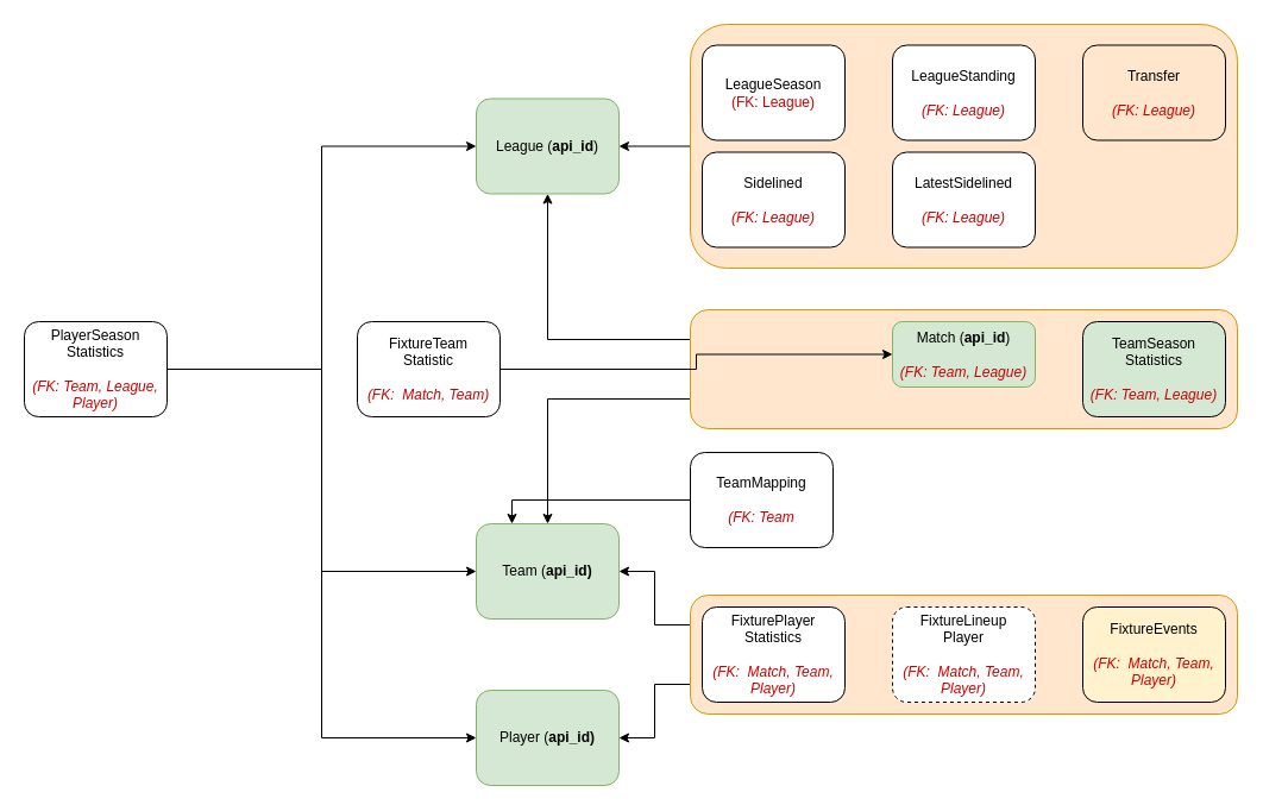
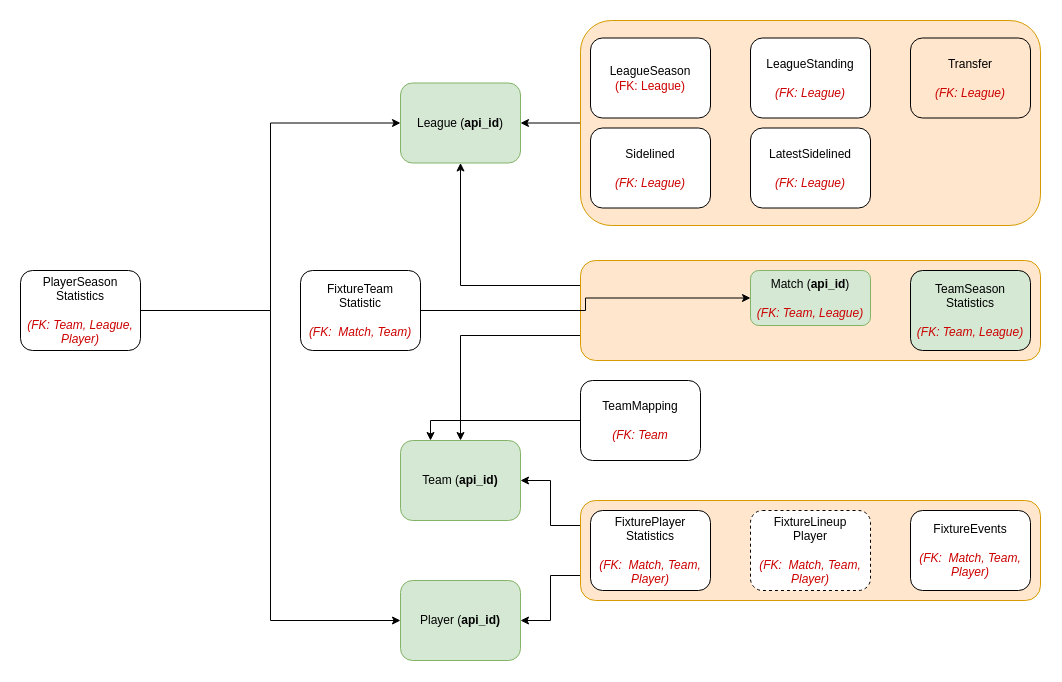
  <mxCell id="0" />
  <mxCell id="1" parent="0" />
  <mxCell id="2" style="edgeStyle=orthogonalEdgeStyle;rounded=0;orthogonalLoop=1;jettySize=auto;html=1;exitX=0;exitY=0.25;exitDx=0;exitDy=0;entryX=0.5;entryY=1;entryDx=0;entryDy=0;" edge="1" parent="1" source="4" target="10"><mxGeometry relative="1" as="geometry" /></mxCell>
  <mxCell id="3" style="edgeStyle=orthogonalEdgeStyle;rounded=0;orthogonalLoop=1;jettySize=auto;html=1;exitX=0;exitY=0.75;exitDx=0;exitDy=0;entryX=0.5;entryY=0;entryDx=0;entryDy=0;" edge="1" parent="1" source="4" target="13"><mxGeometry relative="1" as="geometry" /></mxCell>
  <mxCell id="4" value="" style="rounded=1;whiteSpace=wrap;html=1;fillColor=#ffe6cc;strokeColor=#d79b00;" vertex="1" parent="1"><mxGeometry x="580" y="260" width="460" height="100" as="geometry" /></mxCell>
  <mxCell id="5" style="edgeStyle=orthogonalEdgeStyle;rounded=0;orthogonalLoop=1;jettySize=auto;html=1;exitX=0;exitY=0.25;exitDx=0;exitDy=0;entryX=1;entryY=0.5;entryDx=0;entryDy=0;" edge="1" parent="1" source="7" target="13"><mxGeometry relative="1" as="geometry" /></mxCell>
  <mxCell id="6" style="edgeStyle=orthogonalEdgeStyle;rounded=0;orthogonalLoop=1;jettySize=auto;html=1;exitX=0;exitY=0.75;exitDx=0;exitDy=0;entryX=1;entryY=0.5;entryDx=0;entryDy=0;" edge="1" parent="1" source="7" target="16"><mxGeometry relative="1" as="geometry" /></mxCell>
  <mxCell id="7" value="" style="rounded=1;whiteSpace=wrap;html=1;fillColor=#ffe6cc;strokeColor=#d79b00;" vertex="1" parent="1"><mxGeometry x="580" y="500" width="460" height="100" as="geometry" /></mxCell>
  <mxCell id="8" value="" style="edgeStyle=orthogonalEdgeStyle;rounded=0;orthogonalLoop=1;jettySize=auto;html=1;" edge="1" parent="1" source="9" target="10"><mxGeometry relative="1" as="geometry" /></mxCell>
  <mxCell id="9" value="" style="rounded=1;whiteSpace=wrap;html=1;fillColor=#ffe6cc;strokeColor=#d79b00;" vertex="1" parent="1"><mxGeometry x="580" y="20" width="460" height="205" as="geometry" /></mxCell>
  <mxCell id="10" value="League (&lt;b&gt;api_id&lt;/b&gt;)" style="rounded=1;whiteSpace=wrap;html=1;fontSize=12;glass=0;strokeWidth=1;shadow=0;fillColor=#d5e8d4;strokeColor=#82b366;" vertex="1" parent="1"><mxGeometry x="400" y="82.5" width="120" height="80" as="geometry" /></mxCell>
  <mxCell id="11" value="LeagueSeason&lt;br&gt;&lt;font color=&quot;#cc0000&quot;&gt;(FK: League)&lt;/font&gt;" style="rounded=1;whiteSpace=wrap;html=1;fontSize=12;glass=0;strokeWidth=1;shadow=0;" vertex="1" parent="1"><mxGeometry x="590" y="37.5" width="120" height="80" as="geometry" /></mxCell>
  <mxCell id="12" value="LeagueStanding&lt;br&gt;&lt;font color=&quot;#cc0000&quot;&gt;&amp;nbsp;&lt;/font&gt;&lt;div&gt;&lt;i&gt;&lt;font color=&quot;#cc0000&quot;&gt;(FK: League)&lt;/font&gt;&lt;/i&gt;&lt;/div&gt;" style="rounded=1;whiteSpace=wrap;html=1;fontSize=12;glass=0;strokeWidth=1;shadow=0;" vertex="1" parent="1"><mxGeometry x="750" y="37.5" width="120" height="80" as="geometry" /></mxCell>
  <mxCell id="13" value="Team (&lt;b&gt;api_id)&lt;/b&gt;" style="rounded=1;whiteSpace=wrap;html=1;fontSize=12;glass=0;strokeWidth=1;shadow=0;fillColor=#d5e8d4;strokeColor=#82b366;" vertex="1" parent="1"><mxGeometry x="400" y="440" width="120" height="80" as="geometry" /></mxCell>
  <mxCell id="14" value="TeamSeason&lt;br&gt;Statistics&lt;br&gt;&lt;br&gt;&lt;i&gt;&lt;font color=&quot;#cc0000&quot;&gt;(FK: Team, League)&lt;/font&gt;&lt;/i&gt;" style="rounded=1;whiteSpace=wrap;html=1;fontSize=12;glass=0;strokeWidth=1;shadow=0;fillColor=#d5e8d4;" vertex="1" parent="1"><mxGeometry x="910" y="270" width="120" height="80" as="geometry" /></mxCell>
  <mxCell id="15" value="Match (&lt;b&gt;api_id&lt;/b&gt;)&lt;br&gt;&lt;br&gt;&lt;i&gt;&lt;font color=&quot;#cc0000&quot;&gt;(FK: Team, League)&lt;/font&gt;&lt;/i&gt;" style="rounded=1;whiteSpace=wrap;html=1;fontSize=12;glass=0;strokeWidth=1;shadow=0;fillColor=#d5e8d4;strokeColor=#82b366;" vertex="1" parent="1"><mxGeometry x="750" y="270" width="120" height="55" as="geometry" /></mxCell>
  <mxCell id="16" value="Player (&lt;b&gt;api_id)&lt;/b&gt;" style="rounded=1;whiteSpace=wrap;html=1;fontSize=12;glass=0;strokeWidth=1;shadow=0;fillColor=#d5e8d4;strokeColor=#82b366;" vertex="1" parent="1"><mxGeometry x="400" y="580" width="120" height="80" as="geometry" /></mxCell>
  <mxCell id="17" style="edgeStyle=orthogonalEdgeStyle;rounded=0;orthogonalLoop=1;jettySize=auto;html=1;entryX=0;entryY=0.5;entryDx=0;entryDy=0;" edge="1" parent="1" source="20" target="10"><mxGeometry relative="1" as="geometry" /></mxCell>
- <mxCell id="18" style="edgeStyle=orthogonalEdgeStyle;rounded=0;orthogonalLoop=1;jettySize=auto;html=1;exitX=1;exitY=0.5;exitDx=0;exitDy=0;entryX=0;entryY=0.5;entryDx=0;entryDy=0;" edge="1" parent="1" source="20" target="13"><mxGeometry relative="1" as="geometry" /></mxCell>
  <mxCell id="19" style="edgeStyle=orthogonalEdgeStyle;rounded=0;orthogonalLoop=1;jettySize=auto;html=1;exitX=1;exitY=0.5;exitDx=0;exitDy=0;entryX=0;entryY=0.5;entryDx=0;entryDy=0;" edge="1" parent="1" source="20" target="16"><mxGeometry relative="1" as="geometry" /></mxCell>
  <mxCell id="20" value="PlayerSeason&lt;br&gt;Statistics&lt;br&gt;&lt;div&gt;&lt;br&gt;&lt;i&gt;&lt;font color=&quot;#cc0000&quot;&gt;(FK: Team, League, Player)&lt;/font&gt;&lt;/i&gt;&lt;br&gt;&lt;/div&gt;" style="rounded=1;whiteSpace=wrap;html=1;fontSize=12;glass=0;strokeWidth=1;shadow=0;" vertex="1" parent="1"><mxGeometry x="20" y="270" width="120" height="80" as="geometry" /></mxCell>
  <mxCell id="21" value="Sidelined&lt;br&gt;&lt;br&gt;&lt;i&gt;&lt;font color=&quot;#cc0000&quot;&gt;(FK: League)&lt;/font&gt;&lt;/i&gt;" style="rounded=1;whiteSpace=wrap;html=1;fontSize=12;glass=0;strokeWidth=1;shadow=0;" vertex="1" parent="1"><mxGeometry x="590" y="127.5" width="120" height="80" as="geometry" /></mxCell>
  <mxCell id="22" value="LatestSidelined&lt;br&gt;&lt;br&gt;&lt;i&gt;&lt;font color=&quot;#cc0000&quot;&gt;(FK: League)&lt;/font&gt;&lt;/i&gt;" style="rounded=1;whiteSpace=wrap;html=1;fontSize=12;glass=0;strokeWidth=1;shadow=0;" vertex="1" parent="1"><mxGeometry x="750" y="127.5" width="120" height="80" as="geometry" /></mxCell>
  <mxCell id="23" value="Transfer&lt;br&gt;&lt;br&gt;&lt;i&gt;&lt;font color=&quot;#cc0000&quot;&gt;(FK: League)&lt;/font&gt;&lt;/i&gt;" style="rounded=1;whiteSpace=wrap;html=1;fontSize=12;glass=0;strokeWidth=1;shadow=0;fillColor=#ffe6cc;" vertex="1" parent="1"><mxGeometry x="910" y="37.5" width="120" height="80" as="geometry" /></mxCell>
  <mxCell id="24" style="edgeStyle=orthogonalEdgeStyle;rounded=0;orthogonalLoop=1;jettySize=auto;html=1;entryX=0.25;entryY=0;entryDx=0;entryDy=0;" edge="1" parent="1" source="25" target="13"><mxGeometry relative="1" as="geometry" /></mxCell>
  <mxCell id="25" value="TeamMapping&lt;br&gt;&lt;br&gt;&lt;i&gt;&lt;font color=&quot;#cc0000&quot;&gt;(FK: Team&lt;/font&gt;&lt;/i&gt;" style="rounded=1;whiteSpace=wrap;html=1;fontSize=12;glass=0;strokeWidth=1;shadow=0;" vertex="1" parent="1"><mxGeometry x="580" y="380" width="120" height="80" as="geometry" /></mxCell>
- <mxCell id="26" value="FixtureEvents&lt;br&gt;&lt;br&gt;&lt;i&gt;&lt;font color=&quot;#cc0000&quot;&gt;(FK:&amp;nbsp; Match, Team, Player)&lt;/font&gt;&lt;/i&gt;" style="rounded=1;whiteSpace=wrap;html=1;fontSize=12;glass=0;strokeWidth=1;shadow=0;fillColor=#fff2cc;" vertex="1" parent="1"><mxGeometry x="910" y="510" width="120" height="80" as="geometry" /></mxCell>
+ <mxCell id="26" value="FixtureEvents&lt;br&gt;&lt;br&gt;&lt;i&gt;&lt;font color=&quot;#cc0000&quot;&gt;(FK:&amp;nbsp; Match, Team, Player)&lt;/font&gt;&lt;/i&gt;" style="rounded=1;whiteSpace=wrap;html=1;fontSize=12;glass=0;strokeWidth=1;shadow=0;" vertex="1" parent="1"><mxGeometry x="910" y="510" width="120" height="80" as="geometry" /></mxCell>
  <mxCell id="27" value="FixtureLineup&lt;br&gt;Player&lt;br&gt;&lt;br&gt;&lt;i&gt;&lt;font color=&quot;#cc0000&quot;&gt;(FK:&amp;nbsp; Match, Team, Player)&lt;/font&gt;&lt;/i&gt;" style="rounded=1;whiteSpace=wrap;html=1;fontSize=12;glass=0;strokeWidth=1;shadow=0;dashed=1;" vertex="1" parent="1"><mxGeometry x="750" y="510" width="120" height="80" as="geometry" /></mxCell>
  <mxCell id="28" style="edgeStyle=orthogonalEdgeStyle;rounded=0;orthogonalLoop=1;jettySize=auto;html=1;entryX=0;entryY=0.5;entryDx=0;entryDy=0;" edge="1" parent="1" source="29" target="15"><mxGeometry relative="1" as="geometry" /></mxCell>
  <mxCell id="29" value="FixtureTeam&lt;br&gt;Statistic&lt;br&gt;&lt;br&gt;&lt;i&gt;&lt;font color=&quot;#cc0000&quot;&gt;(FK:&amp;nbsp; Match, Team)&lt;/font&gt;&lt;/i&gt;" style="rounded=1;whiteSpace=wrap;html=1;fontSize=12;glass=0;strokeWidth=1;shadow=0;" vertex="1" parent="1"><mxGeometry x="300" y="270" width="120" height="80" as="geometry" /></mxCell>
  <mxCell id="30" value="FixturePlayer&lt;br&gt;Statistics&lt;br&gt;&lt;br&gt;&lt;i&gt;&lt;font color=&quot;#cc0000&quot;&gt;(FK:&amp;nbsp; Match, Team, Player)&lt;/font&gt;&lt;/i&gt;" style="rounded=1;whiteSpace=wrap;html=1;fontSize=12;glass=0;strokeWidth=1;shadow=0;" vertex="1" parent="1"><mxGeometry x="590" y="510" width="120" height="80" as="geometry" /></mxCell>
